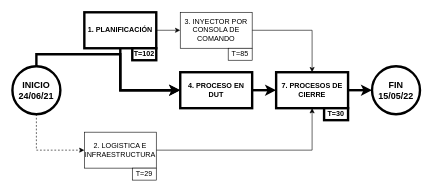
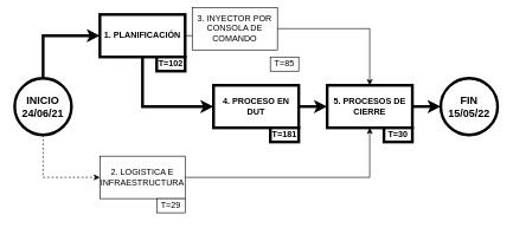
  <mxCell id="0" />
  <mxCell id="1" parent="0" />
  <mxCell id="2" style="edgeStyle=orthogonalEdgeStyle;rounded=0;orthogonalLoop=1;jettySize=auto;html=1;exitX=0.5;exitY=1;exitDx=0;exitDy=0;entryX=0;entryY=0.5;entryDx=0;entryDy=0;strokeWidth=4;" parent="1" source="4" target="10" edge="1"><mxGeometry relative="1" as="geometry" /></mxCell>
  <mxCell id="3" style="edgeStyle=orthogonalEdgeStyle;rounded=0;orthogonalLoop=1;jettySize=auto;html=1;exitX=1;exitY=0.5;exitDx=0;exitDy=0;strokeWidth=1;" parent="1" source="4" target="8" edge="1"><mxGeometry relative="1" as="geometry" /></mxCell>
  <mxCell id="4" value="&lt;font size=&quot;1&quot;&gt;&lt;b style=&quot;font-size: 12px&quot;&gt;1. PLANIFICACIÓN&lt;/b&gt;&lt;/font&gt;" style="rounded=0;whiteSpace=wrap;html=1;strokeWidth=4;" parent="1" vertex="1"><mxGeometry x="140" y="20" width="120" height="60" as="geometry" /></mxCell>
  <mxCell id="5" style="edgeStyle=orthogonalEdgeStyle;rounded=0;orthogonalLoop=1;jettySize=auto;html=1;exitX=1;exitY=0.5;exitDx=0;exitDy=0;entryX=0.5;entryY=1;entryDx=0;entryDy=0;" parent="1" source="6" target="12" edge="1"><mxGeometry relative="1" as="geometry" /></mxCell>
  <mxCell id="6" value="2. LOGISTICA E INFRAESTRUCTURA" style="rounded=0;whiteSpace=wrap;html=1;" parent="1" vertex="1"><mxGeometry x="140" y="220" width="120" height="60" as="geometry" /></mxCell>
  <mxCell id="7" style="edgeStyle=orthogonalEdgeStyle;rounded=0;orthogonalLoop=1;jettySize=auto;html=1;exitX=1;exitY=0.5;exitDx=0;exitDy=0;strokeWidth=1;" parent="1" source="8" target="12" edge="1"><mxGeometry relative="1" as="geometry" /></mxCell>
- <mxCell id="8" value="3. INYECTOR POR CONSOLA DE COMANDO" style="rounded=0;whiteSpace=wrap;html=1;" parent="1" vertex="1"><mxGeometry x="300" y="20" width="120" height="60" as="geometry" /></mxCell>
+ <mxCell id="8" value="3. INYECTOR POR CONSOLA DE COMANDO" style="rounded=0;whiteSpace=wrap;html=1;" parent="1" vertex="1"><mxGeometry x="270" y="10" width="120" height="60" as="geometry" /></mxCell>
  <mxCell id="9" style="edgeStyle=orthogonalEdgeStyle;rounded=0;orthogonalLoop=1;jettySize=auto;html=1;exitX=1;exitY=0.5;exitDx=0;exitDy=0;entryX=0;entryY=0.5;entryDx=0;entryDy=0;strokeWidth=4;" parent="1" source="10" target="12" edge="1"><mxGeometry relative="1" as="geometry" /></mxCell>
  <mxCell id="10" value="&lt;b&gt;4. PROCESO EN DUT&lt;/b&gt;" style="rounded=0;whiteSpace=wrap;html=1;strokeWidth=4;" parent="1" vertex="1"><mxGeometry x="300" y="120" width="120" height="60" as="geometry" /></mxCell>
  <mxCell id="11" style="edgeStyle=orthogonalEdgeStyle;rounded=0;orthogonalLoop=1;jettySize=auto;html=1;exitX=1;exitY=0.5;exitDx=0;exitDy=0;entryX=0;entryY=0.5;entryDx=0;entryDy=0;strokeWidth=4;" parent="1" source="12" target="16" edge="1"><mxGeometry relative="1" as="geometry" /></mxCell>
- <mxCell id="12" value="&lt;b&gt;7. PROCESOS DE CIERRE&lt;/b&gt;" style="rounded=0;whiteSpace=wrap;html=1;strokeWidth=4;" parent="1" vertex="1"><mxGeometry x="460" y="120" width="120" height="60" as="geometry" /></mxCell>
+ <mxCell id="12" value="&lt;b&gt;5. PROCESOS DE CIERRE&lt;/b&gt;" style="rounded=0;whiteSpace=wrap;html=1;strokeWidth=4;" parent="1" vertex="1"><mxGeometry x="460" y="120" width="120" height="60" as="geometry" /></mxCell>
  <mxCell id="13" style="edgeStyle=orthogonalEdgeStyle;rounded=0;orthogonalLoop=1;jettySize=auto;html=1;exitX=0.5;exitY=1;exitDx=0;exitDy=0;entryX=0;entryY=0.5;entryDx=0;entryDy=0;dashed=1;" parent="1" source="15" target="6" edge="1"><mxGeometry relative="1" as="geometry" /></mxCell>
- <mxCell id="14" style="edgeStyle=orthogonalEdgeStyle;rounded=0;orthogonalLoop=1;jettySize=auto;html=1;exitX=0.5;exitY=0;exitDx=0;exitDy=0;strokeWidth=4;" parent="1" source="15" target="10" edge="1"><mxGeometry relative="1" as="geometry" /></mxCell>
+ <mxCell id="14" style="edgeStyle=orthogonalEdgeStyle;rounded=0;orthogonalLoop=1;jettySize=auto;html=1;exitX=0.5;exitY=0;exitDx=0;exitDy=0;entryX=0;entryY=0.5;entryDx=0;entryDy=0;strokeWidth=4;" parent="1" source="15" target="4" edge="1"><mxGeometry relative="1" as="geometry" /></mxCell>
  <mxCell id="15" value="&lt;b&gt;&lt;font style=&quot;font-size: 15px&quot;&gt;INICIO&lt;br&gt;24/06/21&lt;br&gt;&lt;/font&gt;&lt;/b&gt;" style="ellipse;whiteSpace=wrap;html=1;aspect=fixed;strokeWidth=4;" parent="1" vertex="1"><mxGeometry x="20" y="110" width="80" height="80" as="geometry" /></mxCell>
  <mxCell id="16" value="&lt;b&gt;&lt;font style=&quot;font-size: 15px&quot;&gt;FIN&lt;br&gt;15/05/22&lt;br&gt;&lt;/font&gt;&lt;/b&gt;" style="ellipse;whiteSpace=wrap;html=1;aspect=fixed;strokeWidth=4;" parent="1" vertex="1"><mxGeometry x="620" y="110" width="80" height="80" as="geometry" /></mxCell>
  <mxCell id="17" value="&lt;b&gt;T=102&lt;/b&gt;" style="rounded=0;whiteSpace=wrap;html=1;strokeWidth=4;" parent="1" vertex="1"><mxGeometry x="220" y="80" width="40" height="20" as="geometry" /></mxCell>
  <mxCell id="18" value="T=29" style="rounded=0;whiteSpace=wrap;html=1;" parent="1" vertex="1"><mxGeometry x="220" y="280" width="40" height="20" as="geometry" /></mxCell>
  <mxCell id="19" value="T=85" style="rounded=0;whiteSpace=wrap;html=1;strokeWidth=1;" parent="1" vertex="1"><mxGeometry x="380" y="80" width="40" height="20" as="geometry" /></mxCell>
+ <mxCell id="20" value="&lt;b&gt;T=181&lt;/b&gt;" style="rounded=0;whiteSpace=wrap;html=1;strokeWidth=4;" parent="1" vertex="1"><mxGeometry x="380" y="180" width="40" height="20" as="geometry" /></mxCell>
  <mxCell id="21" value="&lt;b&gt;T=30&lt;/b&gt;" style="rounded=0;whiteSpace=wrap;html=1;strokeWidth=4;" vertex="1" parent="1"><mxGeometry x="540" y="180" width="40" height="20" as="geometry" /></mxCell>
